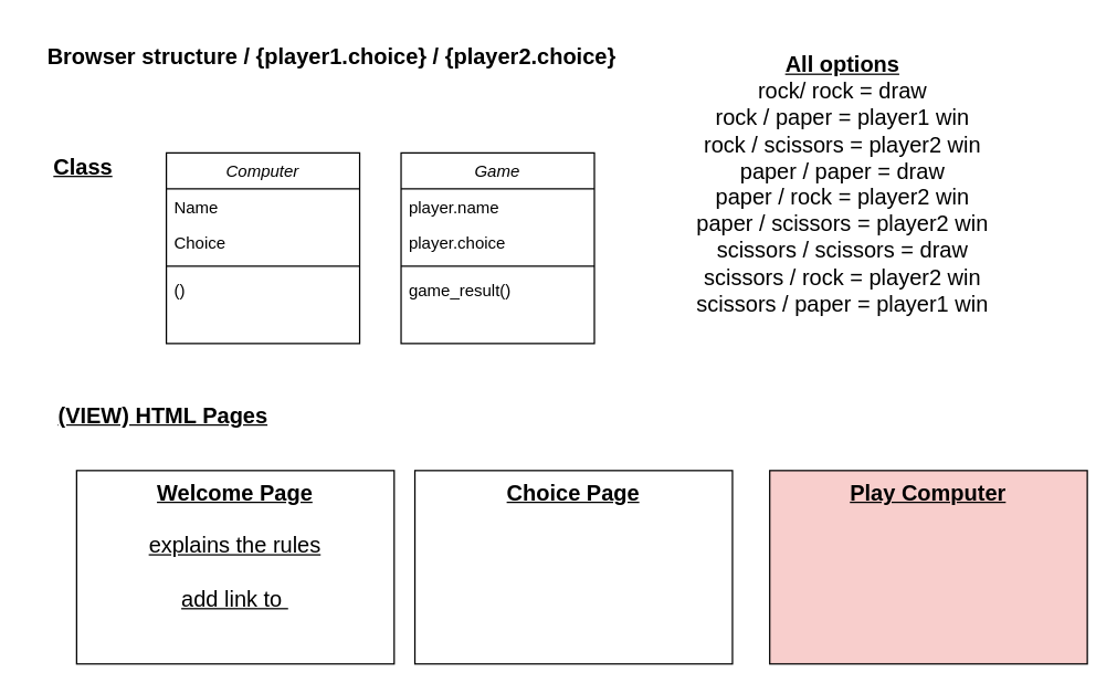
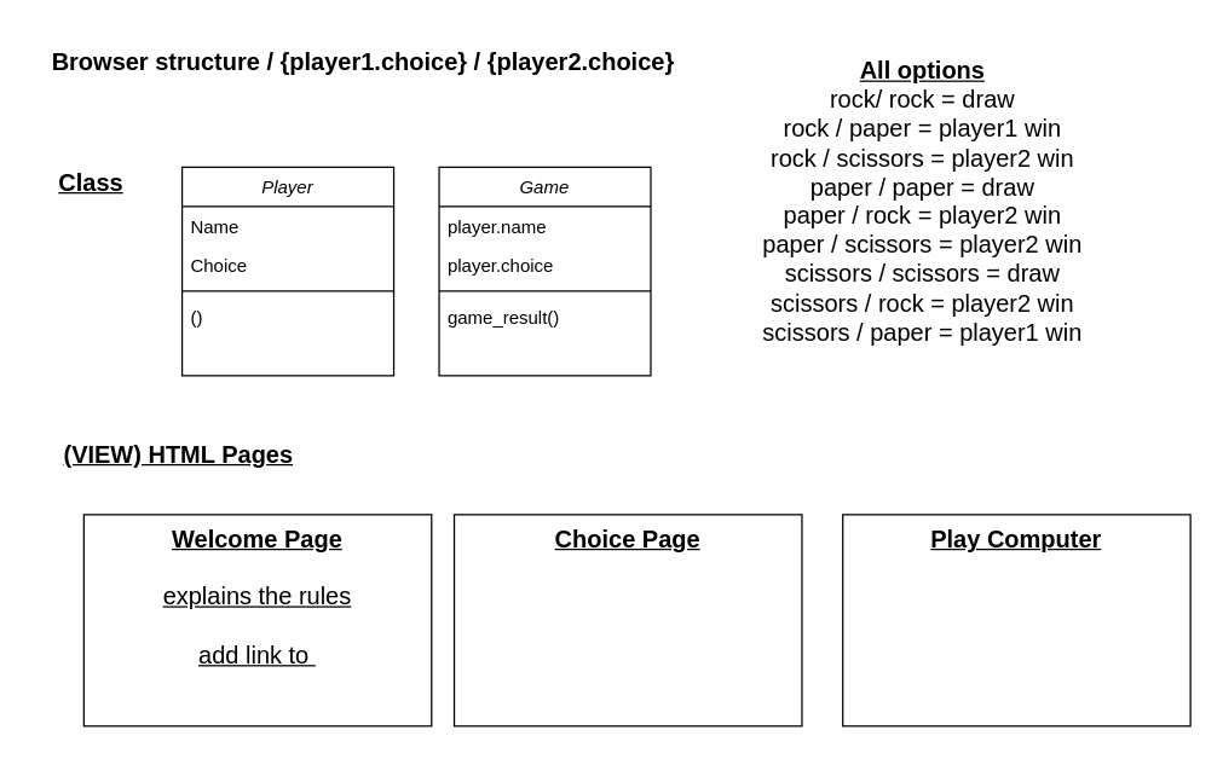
  <mxCell id="0" />
  <mxCell id="1" parent="0" />
- <mxCell id="2" value="Computer" style="swimlane;fontStyle=2;align=center;verticalAlign=top;childLayout=stackLayout;horizontal=1;startSize=26;horizontalStack=0;resizeParent=1;resizeLast=0;collapsible=1;marginBottom=0;rounded=0;shadow=0;strokeWidth=1;" parent="1" vertex="1"><mxGeometry x="120" y="110" width="140" height="138" as="geometry"><mxRectangle x="230" y="140" width="160" height="26" as="alternateBounds" /></mxGeometry></mxCell>
+ <mxCell id="2" value="Player" style="swimlane;fontStyle=2;align=center;verticalAlign=top;childLayout=stackLayout;horizontal=1;startSize=26;horizontalStack=0;resizeParent=1;resizeLast=0;collapsible=1;marginBottom=0;rounded=0;shadow=0;strokeWidth=1;" parent="1" vertex="1"><mxGeometry x="120" y="110" width="140" height="138" as="geometry"><mxRectangle x="230" y="140" width="160" height="26" as="alternateBounds" /></mxGeometry></mxCell>
  <mxCell id="3" value="Name" style="text;align=left;verticalAlign=top;spacingLeft=4;spacingRight=4;overflow=hidden;rotatable=0;points=[[0,0.5],[1,0.5]];portConstraint=eastwest;" parent="2" vertex="1"><mxGeometry y="26" width="140" height="26" as="geometry" /></mxCell>
  <mxCell id="4" value="Choice" style="text;align=left;verticalAlign=top;spacingLeft=4;spacingRight=4;overflow=hidden;rotatable=0;points=[[0,0.5],[1,0.5]];portConstraint=eastwest;rounded=0;shadow=0;html=0;" parent="2" vertex="1"><mxGeometry y="52" width="140" height="26" as="geometry" /></mxCell>
  <mxCell id="5" value="" style="line;html=1;strokeWidth=1;align=left;verticalAlign=middle;spacingTop=-1;spacingLeft=3;spacingRight=3;rotatable=0;labelPosition=right;points=[];portConstraint=eastwest;" parent="2" vertex="1"><mxGeometry y="78" width="140" height="8" as="geometry" /></mxCell>
  <mxCell id="6" value="()" style="text;align=left;verticalAlign=top;spacingLeft=4;spacingRight=4;overflow=hidden;rotatable=0;points=[[0,0.5],[1,0.5]];portConstraint=eastwest;" parent="2" vertex="1"><mxGeometry y="86" width="140" height="26" as="geometry" /></mxCell>
  <mxCell id="7" value="Browser structure / {player1.choice} / {player2.choice}" style="text;html=1;strokeColor=none;fillColor=none;align=center;verticalAlign=middle;whiteSpace=wrap;rounded=0;fontSize=16;fontStyle=1" vertex="1" parent="1"><mxGeometry x="20" y="20" width="440" height="40" as="geometry" /></mxCell>
  <mxCell id="8" value="&lt;b&gt;&lt;u&gt;All options&lt;/u&gt;&lt;/b&gt;&lt;br&gt;rock/ rock = draw&lt;br&gt;rock / paper = player1 win&lt;br&gt;rock / scissors = player2 win&lt;br&gt;paper / paper = draw&lt;br&gt;paper / rock = player2 win&lt;br&gt;paper / scissors = player2 win&lt;br&gt;scissors / scissors = draw&lt;br&gt;scissors / rock = player2 win&lt;br&gt;scissors / paper = player1 win" style="text;html=1;strokeColor=none;fillColor=none;align=center;verticalAlign=top;whiteSpace=wrap;rounded=0;fontSize=16;" vertex="1" parent="1"><mxGeometry x="470" y="30" width="280" height="210" as="geometry" /></mxCell>
  <mxCell id="9" value="Welcome Page&lt;font color=&quot;#ff450d&quot;&gt;&lt;span style=&quot;font-weight: 400&quot;&gt;&lt;br&gt;&lt;br&gt;&lt;/span&gt;&lt;/font&gt;&lt;span style=&quot;font-weight: normal&quot;&gt;explains the rules&lt;br&gt;&lt;br&gt;add link to&amp;nbsp;&lt;br&gt;&lt;/span&gt;" style="rounded=0;whiteSpace=wrap;html=1;fontSize=16;verticalAlign=top;fontStyle=5" vertex="1" parent="1"><mxGeometry x="55" y="340" width="230" height="140" as="geometry" /></mxCell>
  <mxCell id="10" value="Choice Page" style="rounded=0;whiteSpace=wrap;html=1;fontSize=16;verticalAlign=top;fontStyle=5" vertex="1" parent="1"><mxGeometry x="300" y="340" width="230" height="140" as="geometry" /></mxCell>
  <mxCell id="11" value="Class" style="text;html=1;strokeColor=none;fillColor=none;align=center;verticalAlign=middle;whiteSpace=wrap;rounded=0;fontSize=16;fontStyle=5" vertex="1" parent="1"><mxGeometry x="40" y="110" width="40" height="20" as="geometry" /></mxCell>
  <mxCell id="12" value="(VIEW) HTML Pages" style="text;html=1;strokeColor=none;fillColor=none;align=left;verticalAlign=middle;whiteSpace=wrap;rounded=0;fontSize=16;fontStyle=5" vertex="1" parent="1"><mxGeometry x="40" y="290" width="230" height="20" as="geometry" /></mxCell>
  <mxCell id="13" value="Game" style="swimlane;fontStyle=2;align=center;verticalAlign=top;childLayout=stackLayout;horizontal=1;startSize=26;horizontalStack=0;resizeParent=1;resizeLast=0;collapsible=1;marginBottom=0;rounded=0;shadow=0;strokeWidth=1;" vertex="1" parent="1"><mxGeometry x="290" y="110" width="140" height="138" as="geometry"><mxRectangle x="230" y="140" width="160" height="26" as="alternateBounds" /></mxGeometry></mxCell>
  <mxCell id="14" value="player.name" style="text;align=left;verticalAlign=top;spacingLeft=4;spacingRight=4;overflow=hidden;rotatable=0;points=[[0,0.5],[1,0.5]];portConstraint=eastwest;" vertex="1" parent="13"><mxGeometry y="26" width="140" height="26" as="geometry" /></mxCell>
  <mxCell id="15" value="player.choice" style="text;align=left;verticalAlign=top;spacingLeft=4;spacingRight=4;overflow=hidden;rotatable=0;points=[[0,0.5],[1,0.5]];portConstraint=eastwest;rounded=0;shadow=0;html=0;" vertex="1" parent="13"><mxGeometry y="52" width="140" height="26" as="geometry" /></mxCell>
  <mxCell id="16" value="" style="line;html=1;strokeWidth=1;align=left;verticalAlign=middle;spacingTop=-1;spacingLeft=3;spacingRight=3;rotatable=0;labelPosition=right;points=[];portConstraint=eastwest;" vertex="1" parent="13"><mxGeometry y="78" width="140" height="8" as="geometry" /></mxCell>
  <mxCell id="17" value="game_result()" style="text;align=left;verticalAlign=top;spacingLeft=4;spacingRight=4;overflow=hidden;rotatable=0;points=[[0,0.5],[1,0.5]];portConstraint=eastwest;" vertex="1" parent="13"><mxGeometry y="86" width="140" height="26" as="geometry" /></mxCell>
- <mxCell id="18" value="Play Computer" style="rounded=0;whiteSpace=wrap;html=1;fontSize=16;verticalAlign=top;fontStyle=5;fillColor=#f8cecc;" vertex="1" parent="1"><mxGeometry x="557" y="340" width="230" height="140" as="geometry" /></mxCell>
+ <mxCell id="18" value="Play Computer" style="rounded=0;whiteSpace=wrap;html=1;fontSize=16;verticalAlign=top;fontStyle=5" vertex="1" parent="1"><mxGeometry x="557" y="340" width="230" height="140" as="geometry" /></mxCell>
